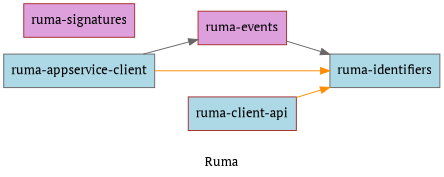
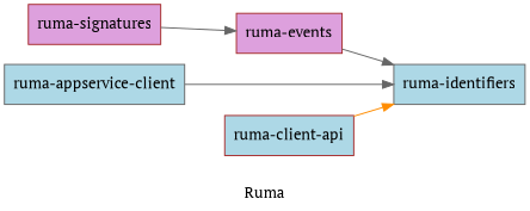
  digraph {
    fontname="PT Serif"
    label=Ruma
    rankdir=LR
    node [color=brown fillcolor=lightblue fontname="PT Serif" shape=box style=filled]
    edge [color=gray40 fontname="PT Serif"]
    "ruma-signatures" [fillcolor=plum]
    "ruma-events" [fillcolor=plum]
    "ruma-identifiers" [color=gray40]
    n4 [color=gray40 label="ruma-appservice-client"]
    "ruma-client-api"
    "ruma-events" -> "ruma-identifiers"
-   n4 -> "ruma-events"
-   n4 -> "ruma-identifiers" [color=darkorange]
+   "ruma-signatures" -> "ruma-events"
+   n4 -> "ruma-identifiers"
    "ruma-client-api" -> "ruma-identifiers" [color=darkorange]
  }
